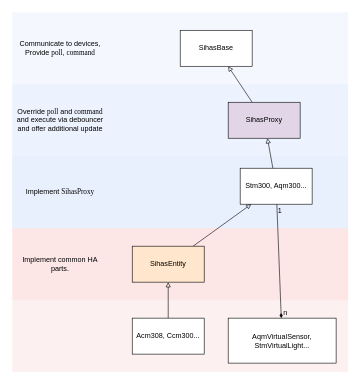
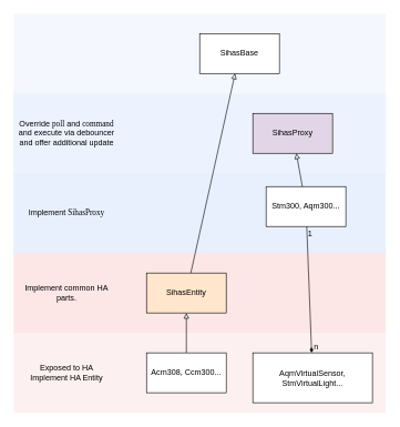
  <mxCell id="0" />
  <mxCell id="1" parent="0" />
  <mxCell id="2" value="" style="rounded=0;whiteSpace=wrap;html=1;strokeColor=none;fillColor=#f8cecc;opacity=30;" parent="1" vertex="1"><mxGeometry x="20" y="380" width="560" height="240" as="geometry" /></mxCell>
  <mxCell id="3" value="" style="rounded=0;whiteSpace=wrap;html=1;strokeColor=none;fillColor=#f8cecc;opacity=30;" parent="1" vertex="1"><mxGeometry x="20" y="380" width="560" height="120" as="geometry" /></mxCell>
  <mxCell id="4" value="" style="rounded=0;whiteSpace=wrap;html=1;strokeColor=none;fillColor=#dae8fc;opacity=30;" parent="1" vertex="1"><mxGeometry x="20" y="20" width="560" height="360" as="geometry" /></mxCell>
  <mxCell id="5" value="" style="rounded=0;whiteSpace=wrap;html=1;strokeColor=none;fillColor=#dae8fc;opacity=30;" parent="1" vertex="1"><mxGeometry x="20" y="140" width="560" height="240" as="geometry" /></mxCell>
  <mxCell id="6" value="" style="rounded=0;whiteSpace=wrap;html=1;strokeColor=none;fillColor=#dae8fc;opacity=30;" parent="1" vertex="1"><mxGeometry x="20" y="260" width="560" height="120" as="geometry" /></mxCell>
  <mxCell id="7" value="SihasBase" style="rounded=0;whiteSpace=wrap;html=1;" parent="1" vertex="1"><mxGeometry x="300" y="50" width="120" height="60" as="geometry" /></mxCell>
- <mxCell id="8" style="edgeStyle=none;rounded=0;orthogonalLoop=1;jettySize=auto;html=1;endArrow=block;endFill=0;" parent="1" source="9" target="7" edge="1"><mxGeometry relative="1" as="geometry" /></mxCell>
  <mxCell id="9" value="SihasProxy" style="rounded=0;whiteSpace=wrap;html=1;fillColor=#e1d5e7;" parent="1" vertex="1"><mxGeometry x="380" y="170" width="120" height="60" as="geometry" /></mxCell>
  <mxCell id="10" style="edgeStyle=none;rounded=0;orthogonalLoop=1;jettySize=auto;html=1;endArrow=block;endFill=0;" parent="1" source="11" target="15" edge="1"><mxGeometry relative="1" as="geometry" /></mxCell>
  <mxCell id="11" value="Acm308, Ccm300..." style="rounded=0;whiteSpace=wrap;html=1;" parent="1" vertex="1"><mxGeometry x="220" y="530" width="120" height="60" as="geometry" /></mxCell>
  <mxCell id="12" value="Stm300, Aqm300..." style="rounded=0;whiteSpace=wrap;html=1;" parent="1" vertex="1"><mxGeometry x="400" y="280" width="120" height="60" as="geometry" /></mxCell>
- <mxCell id="13" value="&lt;font face=&quot;Helvetica&quot;&gt;Communicate to devices,&lt;/font&gt;&lt;br&gt;&lt;font face=&quot;Helvetica&quot;&gt;Provide &lt;/font&gt;poll&lt;font face=&quot;Helvetica&quot;&gt;, &lt;/font&gt;command" style="text;html=1;strokeColor=none;fillColor=none;align=center;verticalAlign=middle;whiteSpace=wrap;rounded=0;fontFamily=Cascadia Code;" parent="1" vertex="1"><mxGeometry x="20" y="20" width="160" height="120" as="geometry" /></mxCell>
- <mxCell id="14" style="edgeStyle=none;rounded=0;orthogonalLoop=1;jettySize=auto;html=1;endArrow=block;endFill=0;" parent="1" source="15" target="12" edge="1"><mxGeometry relative="1" as="geometry" /></mxCell>
+ <mxCell id="14" style="edgeStyle=none;rounded=0;orthogonalLoop=1;jettySize=auto;html=1;endArrow=block;endFill=0;" parent="1" source="15" target="7" edge="1"><mxGeometry relative="1" as="geometry" /></mxCell>
  <mxCell id="15" value="SihasEntity" style="rounded=0;whiteSpace=wrap;html=1;fillColor=#ffe6cc;" parent="1" vertex="1"><mxGeometry x="220" y="410" width="120" height="60" as="geometry" /></mxCell>
+ <mxCell id="16" value="Exposed to HA&lt;br&gt;Implement HA Entity" style="text;html=1;strokeColor=none;fillColor=none;align=center;verticalAlign=middle;whiteSpace=wrap;rounded=0;" parent="1" vertex="1"><mxGeometry x="20" y="500" width="160" height="120" as="geometry" /></mxCell>
  <mxCell id="17" value="Override &lt;font face=&quot;Cascadia Code&quot;&gt;poll&lt;/font&gt; and &lt;font face=&quot;Cascadia Code&quot;&gt;command&lt;/font&gt; and execute via debouncer and offer additional update" style="text;html=1;strokeColor=none;fillColor=none;align=center;verticalAlign=middle;whiteSpace=wrap;rounded=0;" parent="1" vertex="1"><mxGeometry x="20" y="140" width="160" height="120" as="geometry" /></mxCell>
  <mxCell id="18" value="Implement common HA parts." style="text;html=1;strokeColor=none;fillColor=none;align=center;verticalAlign=middle;whiteSpace=wrap;rounded=0;" parent="1" vertex="1"><mxGeometry x="20" y="380" width="160" height="120" as="geometry" /></mxCell>
  <mxCell id="19" value="AqmVirtualSensor,&lt;br&gt;StmVirtualLight..." style="rounded=0;whiteSpace=wrap;html=1;" parent="1" vertex="1"><mxGeometry x="380" y="530" width="180" height="75" as="geometry" /></mxCell>
  <mxCell id="20" style="edgeStyle=none;rounded=0;orthogonalLoop=1;jettySize=auto;html=1;endArrow=block;endFill=0;" parent="1" source="12" target="9" edge="1"><mxGeometry relative="1" as="geometry"><mxPoint x="430" y="180" as="sourcePoint" /><mxPoint x="390" y="120" as="targetPoint" /></mxGeometry></mxCell>
  <mxCell id="21" value="" style="endArrow=diamondThin;html=1;rounded=0;endFill=1;" parent="1" source="12" target="19" edge="1"><mxGeometry relative="1" as="geometry"><mxPoint x="450" y="310" as="sourcePoint" /><mxPoint x="610" y="310" as="targetPoint" /></mxGeometry></mxCell>
  <mxCell id="22" value="1" style="resizable=0;html=1;align=left;verticalAlign=bottom;" parent="21" connectable="0" vertex="1"><mxGeometry x="-1" relative="1" as="geometry"><mxPoint y="20" as="offset" /></mxGeometry></mxCell>
  <mxCell id="23" value="n" style="resizable=0;html=1;align=right;verticalAlign=bottom;" parent="21" connectable="0" vertex="1"><mxGeometry x="1" relative="1" as="geometry"><mxPoint x="10" as="offset" /></mxGeometry></mxCell>
  <mxCell id="24" value="Implement &lt;font face=&quot;Cascadia Code&quot;&gt;SihasProxy&lt;/font&gt;" style="text;html=1;strokeColor=none;fillColor=none;align=center;verticalAlign=middle;whiteSpace=wrap;rounded=0;" parent="1" vertex="1"><mxGeometry x="20" y="260" width="160" height="120" as="geometry" /></mxCell>
